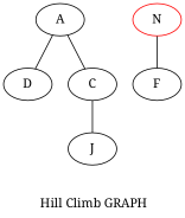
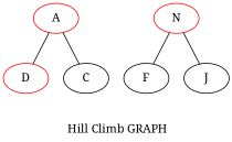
  graph {
    fontname="Noto Serif"
    label="\n\n Hill Climb GRAPH"
    node [fontname="Noto Serif"]
    edge [fontname="Noto Serif"]
-   A [color=black]
-   D [color=black]
+   A [color=red]
+   D [color=red]
    C
    N [color=red]
    F
    J
    A -- D
    A -- C
    N -- F
-   C -- J
+   N -- J
  }
